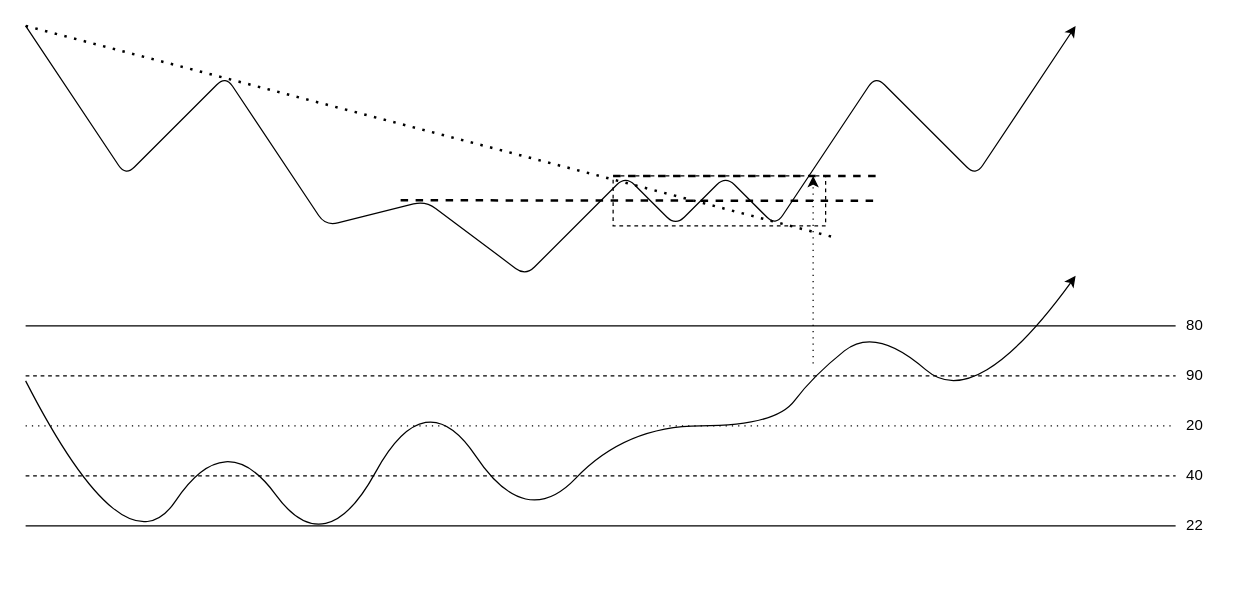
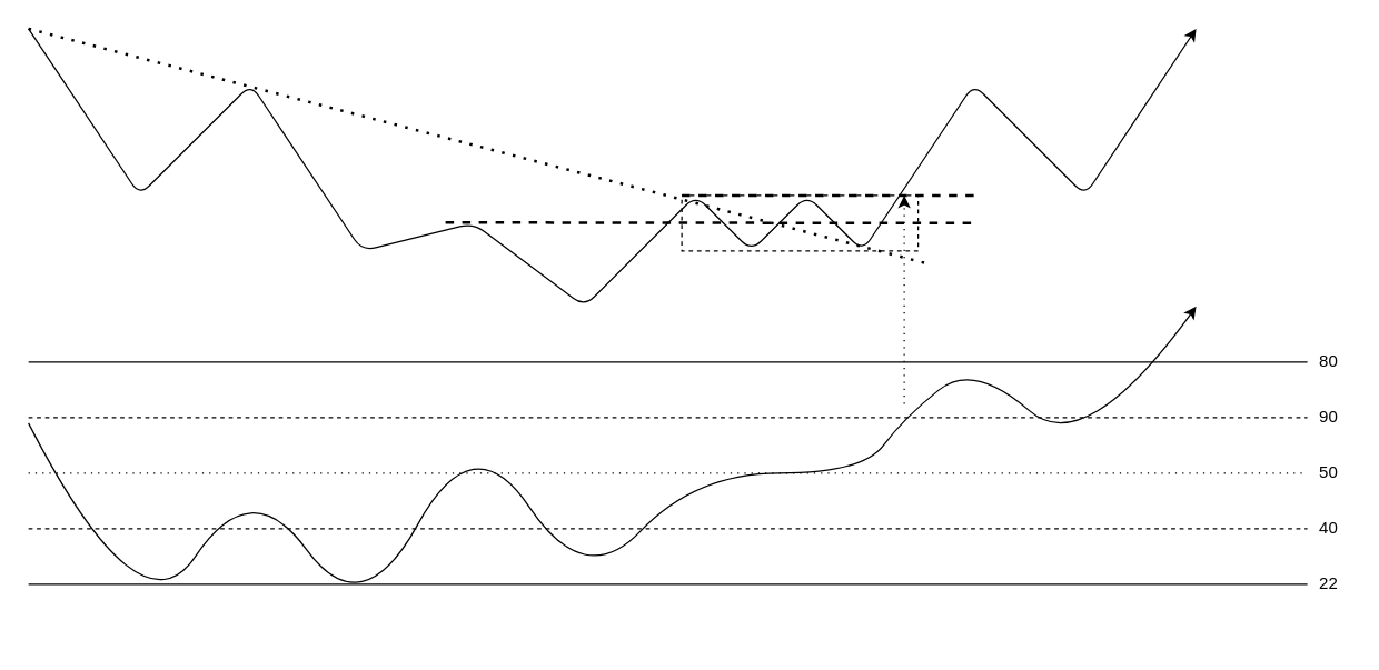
  <mxCell id="0" />
  <mxCell id="1" parent="0" />
  <mxCell id="2" value="" style="rounded=0;whiteSpace=wrap;html=1;dashed=1;" vertex="1" parent="1"><mxGeometry x="490" y="140" width="170" height="40" as="geometry" /></mxCell>
  <mxCell id="3" value="" style="endArrow=none;dashed=1;html=1;dashPattern=1 3;strokeWidth=2;" edge="1" parent="1"><mxGeometry width="50" height="50" relative="1" as="geometry"><mxPoint x="20" y="20" as="sourcePoint" /><mxPoint x="670" y="190" as="targetPoint" /></mxGeometry></mxCell>
  <mxCell id="4" value="" style="endArrow=classic;html=1;" edge="1" parent="1"><mxGeometry width="50" height="50" relative="1" as="geometry"><mxPoint x="20" y="20" as="sourcePoint" /><mxPoint x="860" y="20" as="targetPoint" /><Array as="points"><mxPoint x="100" y="140" /><mxPoint x="180" y="60" /><mxPoint x="260" y="180" /><mxPoint x="340" y="160" /><mxPoint x="420" y="220" /><mxPoint x="500" y="140" /><mxPoint x="540" y="180" /><mxPoint x="580" y="140" /><mxPoint x="620" y="180" /><mxPoint x="700" y="60" /><mxPoint x="780" y="140" /></Array></mxGeometry></mxCell>
  <mxCell id="5" value="" style="curved=1;endArrow=classic;html=1;" edge="1" parent="1"><mxGeometry width="50" height="50" relative="1" as="geometry"><mxPoint x="20" y="304" as="sourcePoint" /><mxPoint x="860" y="220" as="targetPoint" /><Array as="points"><mxPoint x="100" y="460" /><mxPoint x="180" y="340" /><mxPoint x="260" y="450" /><mxPoint x="340" y="304" /><mxPoint x="420" y="424" /><mxPoint x="500" y="340" /><mxPoint x="620" y="340" /><mxPoint x="650" y="300" /><mxPoint x="700" y="260" /><mxPoint x="780" y="330" /></Array></mxGeometry></mxCell>
  <mxCell id="6" value="" style="endArrow=none;dashed=1;html=1;dashPattern=1 4;" edge="1" parent="1"><mxGeometry width="50" height="50" relative="1" as="geometry"><mxPoint x="20" y="340" as="sourcePoint" /><mxPoint x="940" y="340" as="targetPoint" /></mxGeometry></mxCell>
  <mxCell id="7" value="" style="endArrow=none;html=1;" edge="1" parent="1"><mxGeometry width="50" height="50" relative="1" as="geometry"><mxPoint x="20" y="260" as="sourcePoint" /><mxPoint x="940" y="260" as="targetPoint" /></mxGeometry></mxCell>
  <mxCell id="8" value="" style="endArrow=none;html=1;" edge="1" parent="1"><mxGeometry width="50" height="50" relative="1" as="geometry"><mxPoint x="20" y="420" as="sourcePoint" /><mxPoint x="940" y="420" as="targetPoint" /></mxGeometry></mxCell>
  <mxCell id="9" value="" style="endArrow=none;html=1;dashed=1;" edge="1" parent="1"><mxGeometry width="50" height="50" relative="1" as="geometry"><mxPoint x="20" y="300" as="sourcePoint" /><mxPoint x="940" y="300" as="targetPoint" /></mxGeometry></mxCell>
  <mxCell id="10" value="" style="endArrow=none;html=1;dashed=1;" edge="1" parent="1"><mxGeometry width="50" height="50" relative="1" as="geometry"><mxPoint x="20" y="380" as="sourcePoint" /><mxPoint x="940" y="380" as="targetPoint" /></mxGeometry></mxCell>
- <mxCell id="11" value="20" style="text;html=1;align=center;verticalAlign=middle;resizable=0;points=[];autosize=1;strokeColor=none;" vertex="1" parent="1"><mxGeometry x="940" y="330" width="30" height="20" as="geometry" /></mxCell>
+ <mxCell id="11" value="50" style="text;html=1;align=center;verticalAlign=middle;resizable=0;points=[];autosize=1;strokeColor=none;" vertex="1" parent="1"><mxGeometry x="940" y="330" width="30" height="20" as="geometry" /></mxCell>
  <mxCell id="12" value="90" style="text;html=1;align=center;verticalAlign=middle;resizable=0;points=[];autosize=1;strokeColor=none;" vertex="1" parent="1"><mxGeometry x="940" y="290" width="30" height="20" as="geometry" /></mxCell>
  <mxCell id="13" value="80" style="text;html=1;align=center;verticalAlign=middle;resizable=0;points=[];autosize=1;strokeColor=none;" vertex="1" parent="1"><mxGeometry x="940" y="250" width="30" height="20" as="geometry" /></mxCell>
  <mxCell id="14" value="40" style="text;html=1;align=center;verticalAlign=middle;resizable=0;points=[];autosize=1;strokeColor=none;" vertex="1" parent="1"><mxGeometry x="940" y="370" width="30" height="20" as="geometry" /></mxCell>
  <mxCell id="15" value="22" style="text;html=1;align=center;verticalAlign=middle;resizable=0;points=[];autosize=1;strokeColor=none;" vertex="1" parent="1"><mxGeometry x="940" y="410" width="30" height="20" as="geometry" /></mxCell>
  <mxCell id="16" value="" style="endArrow=none;html=1;dashed=1;strokeWidth=2;" edge="1" parent="1"><mxGeometry width="50" height="50" relative="1" as="geometry"><mxPoint x="490" y="140" as="sourcePoint" /><mxPoint x="700" y="140" as="targetPoint" /></mxGeometry></mxCell>
  <mxCell id="17" value="" style="endArrow=classic;html=1;dashed=1;strokeWidth=1;dashPattern=1 4;" edge="1" parent="1"><mxGeometry width="50" height="50" relative="1" as="geometry"><mxPoint x="650" y="290" as="sourcePoint" /><mxPoint x="650" y="140" as="targetPoint" /></mxGeometry></mxCell>
  <mxCell id="18" value="" style="endArrow=none;html=1;dashed=1;strokeWidth=2;" edge="1" parent="1"><mxGeometry width="50" height="50" relative="1" as="geometry"><mxPoint x="320" y="159.5" as="sourcePoint" /><mxPoint x="700" y="160" as="targetPoint" /></mxGeometry></mxCell>
